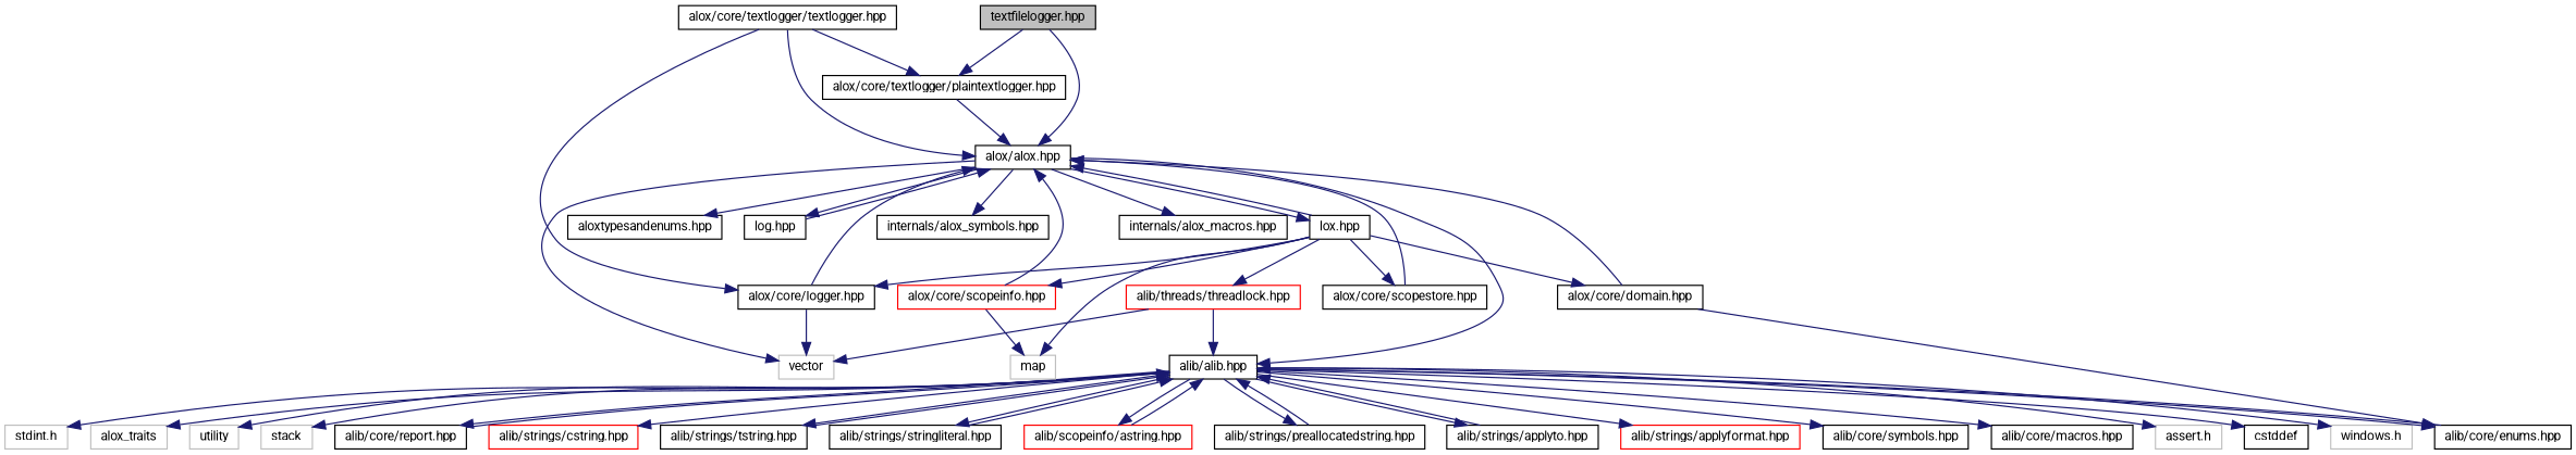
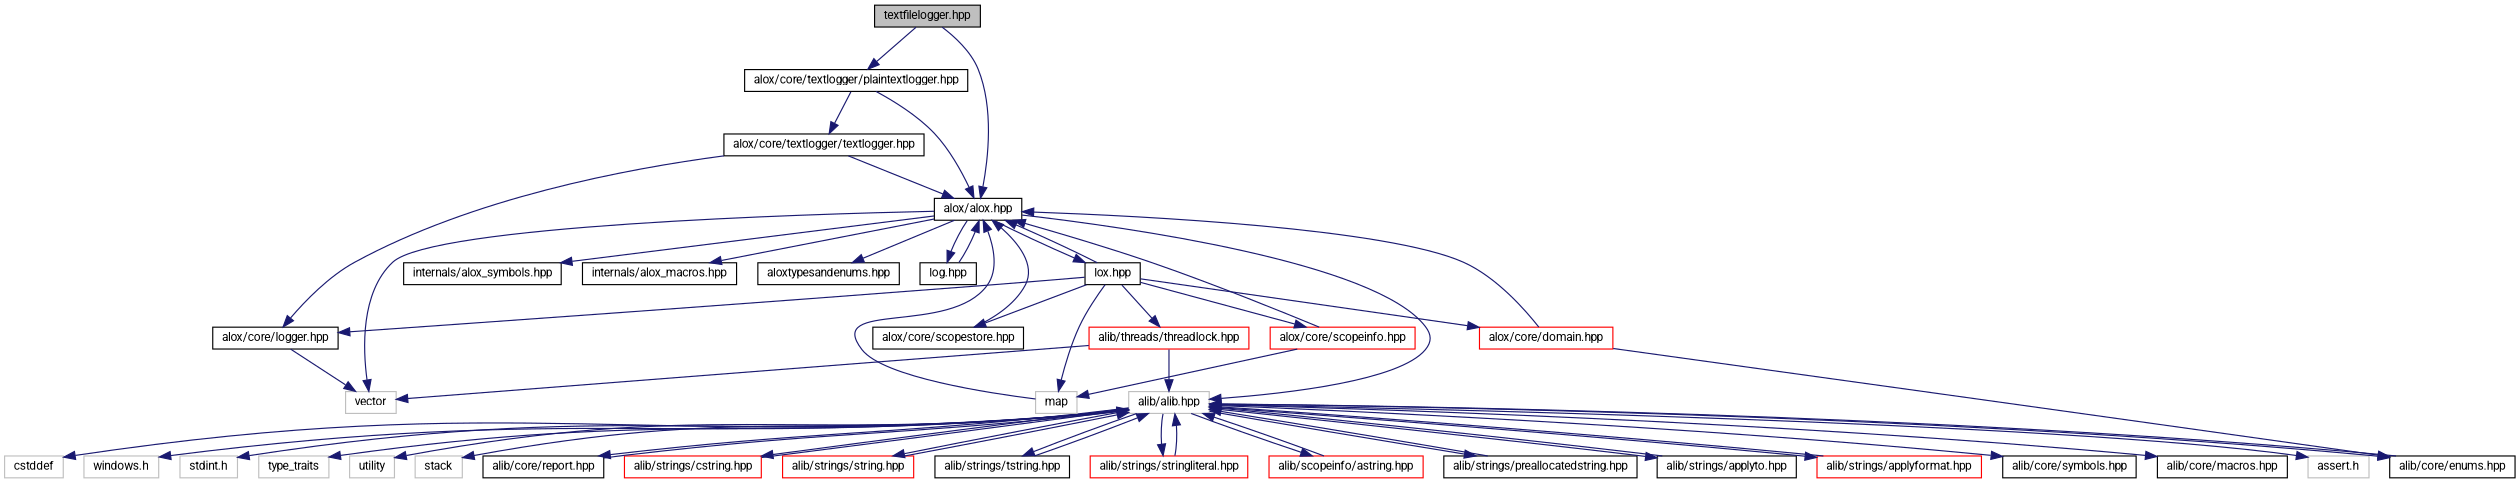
  digraph {
    fontname=Roboto
    node [color=black fillcolor=white fontname=Roboto fontsize=10 shape=record style=filled]
    edge [color=midnightblue fontname=Roboto fontsize=10 labelfontname=Helvetica labelfontsize=10 style=solid]
    n1 [fillcolor=grey75 fontcolor=black height=0.2 label="textfilelogger.hpp" width=0.4]
    n2 [height=0.2 label="alox/alox.hpp" width=0.4]
    n3 [height=0.2 label="alox/core/textlogger/plaintextlogger.hpp" width=0.4]
-   n4 [height=0.2 label="alib/alib.hpp" width=0.4]
+   n4 [color=grey75 height=0.2 label="alib/alib.hpp" width=0.4]
    n5 [height=0.2 label="internals/alox_symbols.hpp" width=0.4]
    n6 [height=0.2 label="internals/alox_macros.hpp" width=0.4]
    n7 [color=grey75 height=0.2 label=vector width=0.4]
    n8 [height=0.2 label="aloxtypesandenums.hpp" width=0.4]
    n9 [height=0.2 label="log.hpp" width=0.4]
    n10 [height=0.2 label="lox.hpp" width=0.4]
    n11 [height=0.2 label="alox/core/textlogger/textlogger.hpp" width=0.4]
    n12 [height=0.2 label="alib/core/symbols.hpp" width=0.4]
    n13 [height=0.2 label="alib/core/macros.hpp" width=0.4]
    n14 [color=grey75 height=0.2 label="assert.h" width=0.4]
-   n15 [height=0.2 label=cstddef width=0.4]
+   n15 [color=grey75 height=0.2 label=cstddef width=0.4]
    n16 [color=grey75 height=0.2 label="windows.h" width=0.4]
    n17 [color=grey75 height=0.2 label="stdint.h" width=0.4]
-   n18 [color=grey75 height=0.2 label=alox_traits width=0.4]
+   n18 [color=grey75 height=0.2 label=type_traits width=0.4]
    n19 [color=grey75 height=0.2 label=utility width=0.4]
    n20 [color=grey75 height=0.2 label=stack width=0.4]
    n21 [height=0.2 label="alib/core/enums.hpp" width=0.4]
    n22 [height=0.2 label="alib/core/report.hpp" width=0.4]
    n23 [color=red height=0.2 label="alib/strings/cstring.hpp" width=0.4]
+   n24 [color=red height=0.2 label="alib/strings/string.hpp" width=0.4]
    n25 [height=0.2 label="alib/strings/tstring.hpp" width=0.4]
-   n26 [height=0.2 label="alib/strings/stringliteral.hpp" width=0.4]
+   n26 [color=red height=0.2 label="alib/strings/stringliteral.hpp" width=0.4]
    n27 [color=red height=0.2 label="alib/scopeinfo/astring.hpp" width=0.4]
    n28 [height=0.2 label="alib/strings/preallocatedstring.hpp" width=0.4]
    n29 [height=0.2 label="alib/strings/applyto.hpp" width=0.4]
    n30 [color=red height=0.2 label="alib/strings/applyformat.hpp" width=0.4]
    n31 [color=red height=0.2 label="alib/threads/threadlock.hpp" width=0.4]
    n32 [color=red height=0.2 label="alox/core/scopeinfo.hpp" width=0.4]
    n33 [color=grey75 height=0.2 label=map width=0.4]
    n34 [height=0.2 label="alox/core/logger.hpp" width=0.4]
-   n35 [height=0.2 label="alox/core/domain.hpp" width=0.4]
+   n35 [color=red height=0.2 label="alox/core/domain.hpp" width=0.4]
    n36 [height=0.2 label="alox/core/scopestore.hpp" width=0.4]
    n1 -> n2
    n1 -> n3
    n2 -> n4
    n2 -> n5
    n2 -> n6
    n2 -> n7
    n2 -> n8
    n2 -> n9
    n2 -> n10
    n3 -> n2
-   n11 -> n3
+   n3 -> n11
    n4 -> n12
    n4 -> n13
    n4 -> n14
    n4 -> n15
    n4 -> n16
    n4 -> n17
    n4 -> n18
    n4 -> n19
    n4 -> n20
    n4 -> n21
    n4 -> n22
    n4 -> n23
+   n4 -> n24
    n4 -> n25
    n4 -> n26
    n4 -> n27
    n4 -> n28
    n4 -> n29
    n4 -> n30
    n9 -> n2
    n10 -> n2
    n10 -> n31
    n10 -> n32
    n10 -> n33
    n10 -> n34
    n10 -> n35
    n10 -> n36
    n11 -> n2
    n11 -> n34
    n21 -> n4
    n22 -> n4
+   n23 -> n4
+   n24 -> n4
    n25 -> n4
    n26 -> n4
    n27 -> n4
    n28 -> n4
    n29 -> n4
+   n30 -> n4
    n31 -> n4
    n31 -> n7
    n32 -> n2
    n32 -> n33
-   n34 -> n2
+   n33 -> n2
    n34 -> n7
    n35 -> n2
    n35 -> n21
    n36 -> n2
  }
